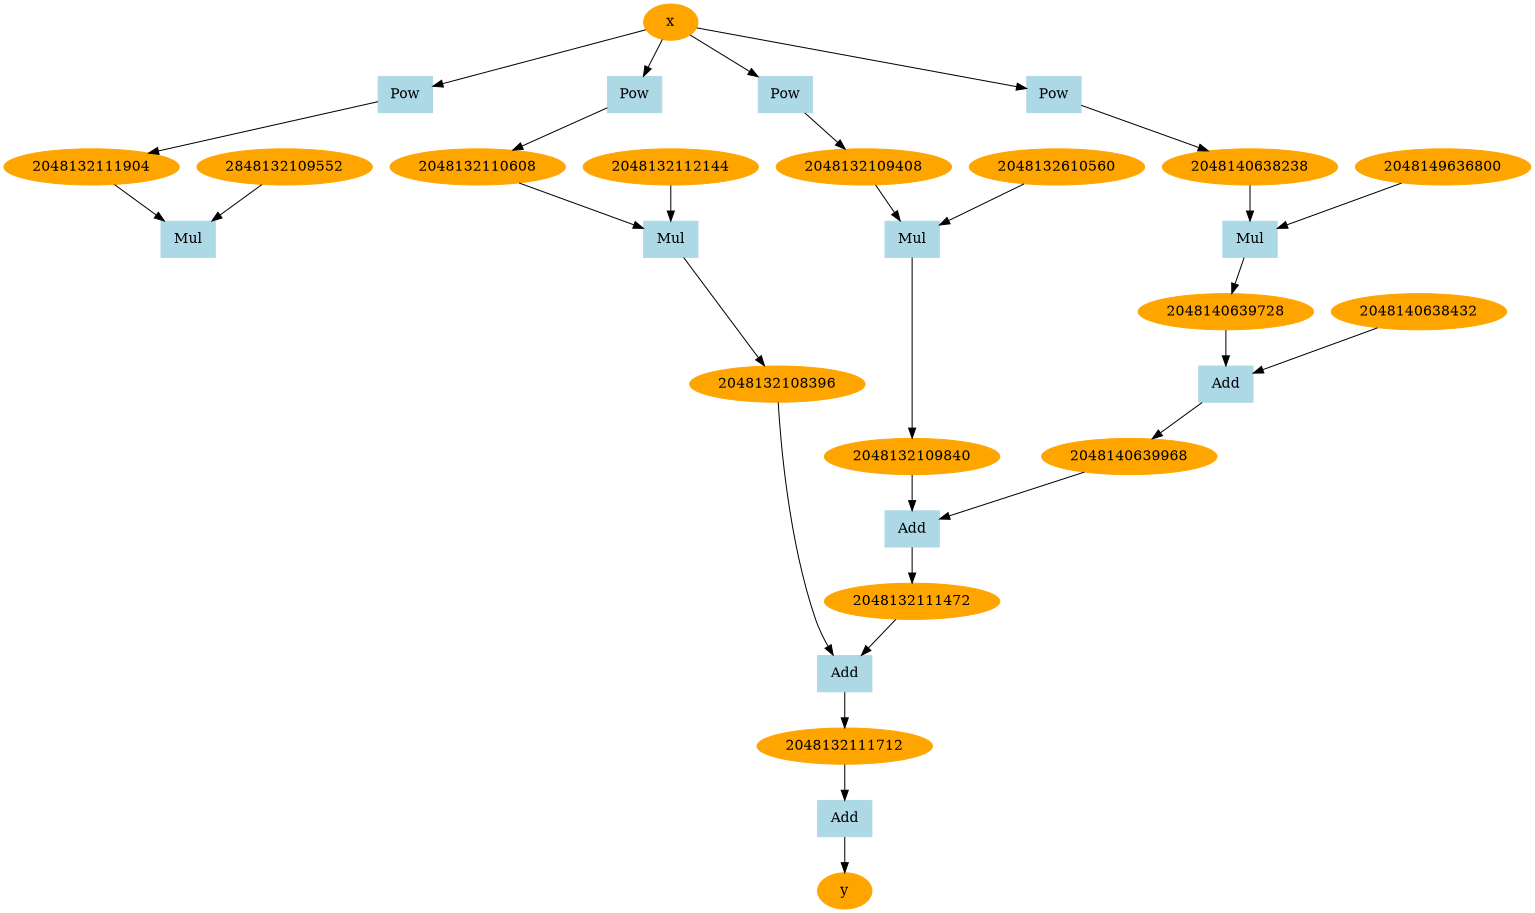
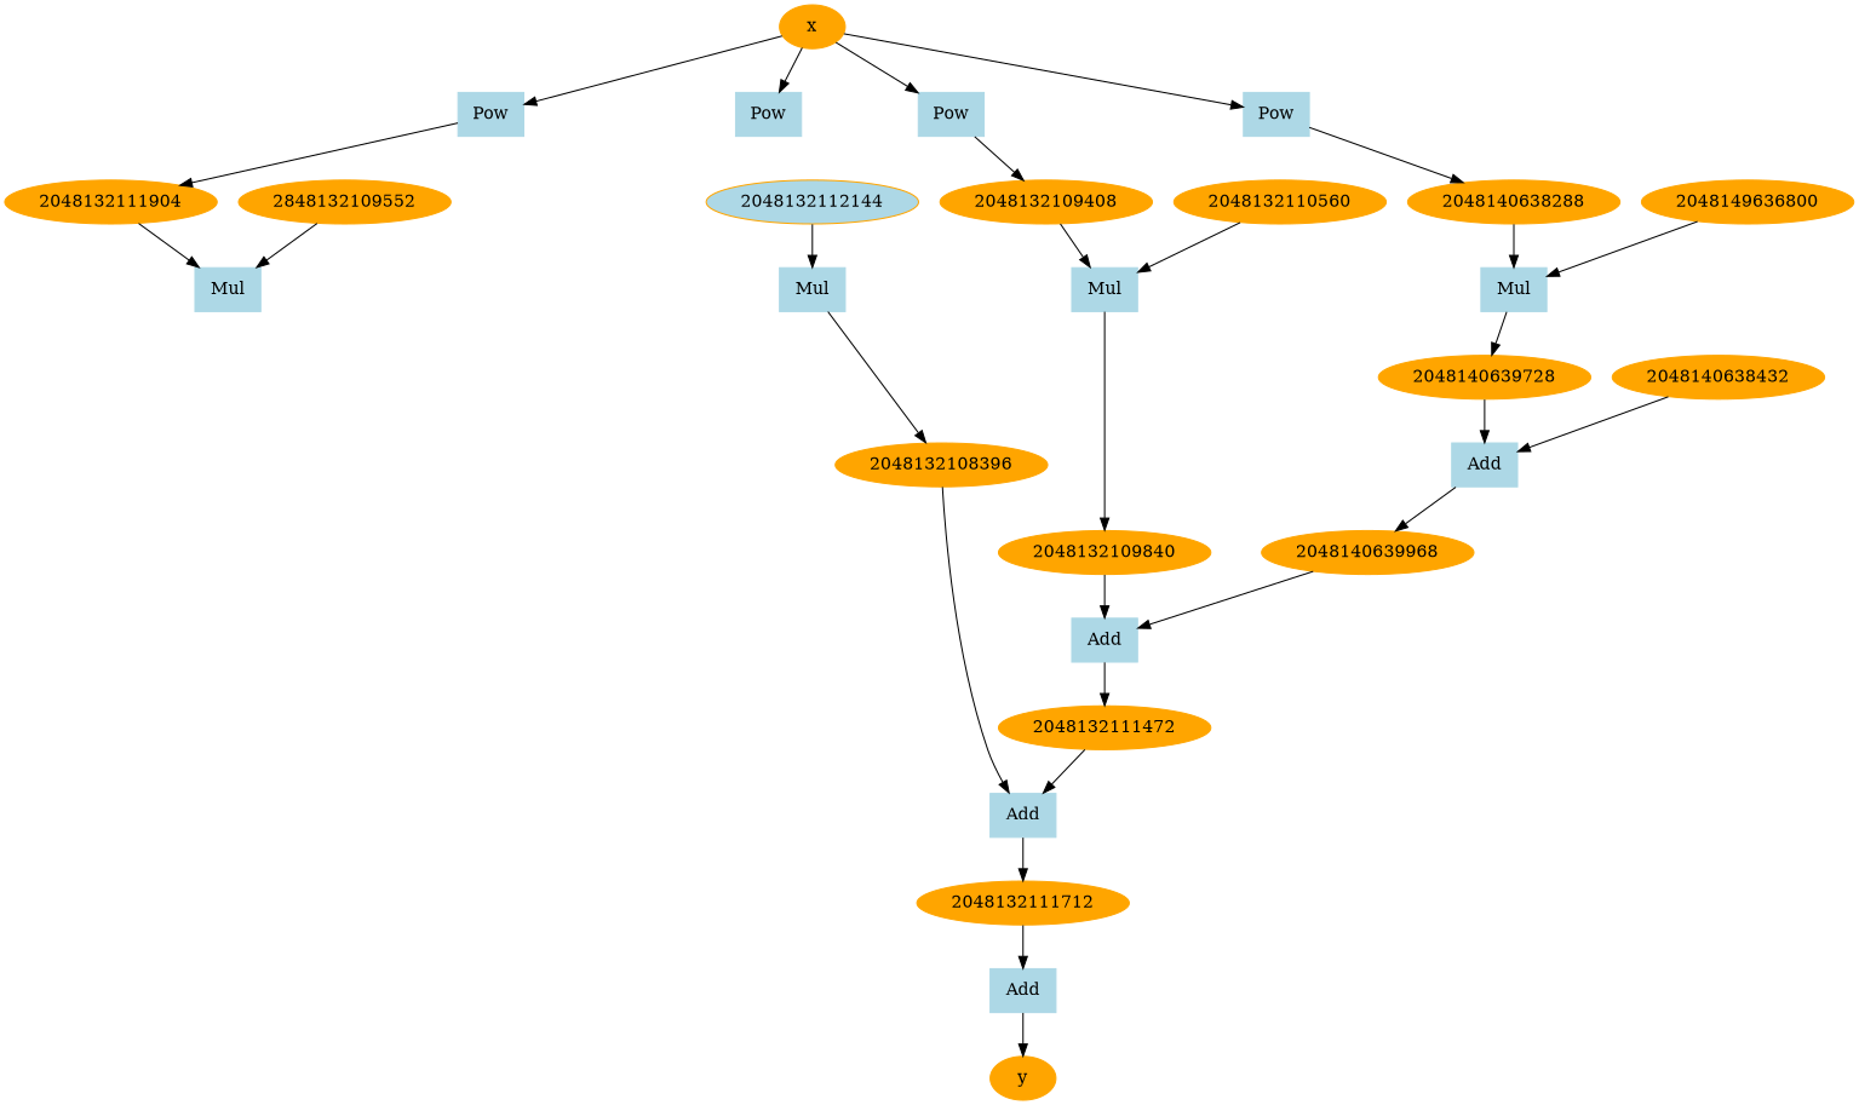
  digraph {
    node [color=orange style=filled]
    n1 [label=y]
    n2 [color=lightblue label=Add shape=box]
    2048132111712
    n4 [color=lightblue label=Mul shape=box]
    2048132111904
    n6 [label=2848132109552]
    n7 [color=lightblue label=Pow shape=box]
    n8 [label=x]
    n9 [color=lightblue label=Pow shape=box]
    n10 [color=lightblue label=Pow shape=box]
    n11 [color=lightblue label=Pow shape=box]
-   2048132110608
    2048132109408
-   2048140638288 [label=2048140638238]
+   2048140638288
    n15 [color=lightblue label=Add shape=box]
    2048132111472
    n17 [label=2048132108396]
    n18 [color=lightblue label=Mul shape=box]
-   2048132112144
+   2048132112144 [fillcolor=lightblue]
    n20 [color=lightblue label=Add shape=box]
    2048140639968
    2048132109840
    n23 [color=lightblue label=Mul shape=box]
-   2048132110560 [label=2048132610560]
+   2048132110560
    n25 [color=lightblue label=Add shape=box]
    2048140639728
    2048140638432
    n28 [color=lightblue label=Mul shape=box]
    n29 [label=2048149636800]
    n2 -> n1
    2048132111712 -> n2
    2048132111904 -> n4
    n6 -> n4
    n7 -> 2048132111904
    n8 -> n7
    n8 -> n9
    n8 -> n10
    n8 -> n11
-   n9 -> 2048132110608
    n10 -> 2048132109408
    n11 -> 2048140638288
-   2048132110608 -> n18
    2048132109408 -> n23
    2048140638288 -> n28
    n15 -> 2048132111712
    2048132111472 -> n15
    n17 -> n15
    n18 -> n17
    2048132112144 -> n18
    n20 -> 2048132111472
    2048140639968 -> n20
    2048132109840 -> n20
    n23 -> 2048132109840
    2048132110560 -> n23
    n25 -> 2048140639968
    2048140639728 -> n25
    2048140638432 -> n25
    n28 -> 2048140639728
    n29 -> n28
  }
